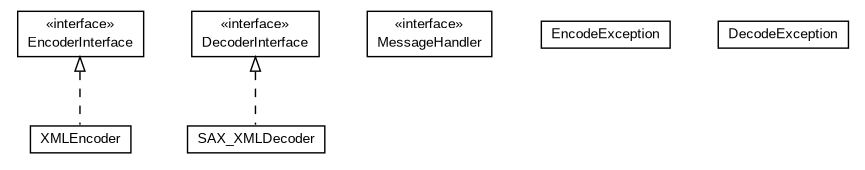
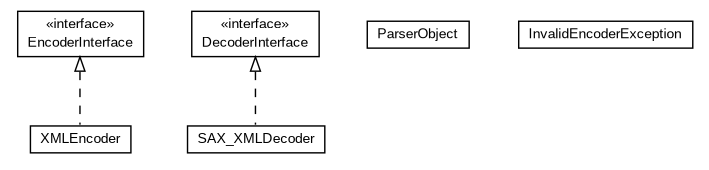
  digraph {
    nodesep=0.25
    ranksep=0.5
    node [fontcolor=black fontname=arial fontsize=10.0 shape=plaintext]
    edge [arrowtail=empty dir=back fontname=arial fontsize=10 headport=p labelfontname=arial labelfontsize=10 style=dashed tailport=p]
    n1 [label=<<table title="context.arch.comm.language.XMLEncoder" border="0" cellborder="1" cellspacing="0" cellpadding="2" port="p" href="./XMLEncoder.html"> 		<tr><td><table border="0" cellspacing="0" cellpadding="1"> <tr><td align="center" balign="center"> XMLEncoder </td></tr> 		</table></td></tr> 		</table>>]
    n2 [label=<<table title="context.arch.comm.language.SAX_XMLDecoder" border="0" cellborder="1" cellspacing="0" cellpadding="2" port="p" href="./SAX_XMLDecoder.html"> 		<tr><td><table border="0" cellspacing="0" cellpadding="1"> <tr><td align="center" balign="center"> SAX_XMLDecoder </td></tr> 		</table></td></tr> 		</table>>]
-   n4 [label=<<table title="context.arch.comm.language.MessageHandler" border="0" cellborder="1" cellspacing="0" cellpadding="2" port="p" href="./MessageHandler.html"> 		<tr><td><table border="0" cellspacing="0" cellpadding="1"> <tr><td align="center" balign="center"> &#171;interface&#187; </td></tr> <tr><td align="center" balign="center"> MessageHandler </td></tr> 		</table></td></tr> 		</table>>]
+   n3 [label=<<table title="context.arch.comm.language.ParserObject" border="0" cellborder="1" cellspacing="0" cellpadding="2" port="p" href="./ParserObject.html"> 		<tr><td><table border="0" cellspacing="0" cellpadding="1"> <tr><td align="center" balign="center"> ParserObject </td></tr> 		</table></td></tr> 		</table>>]
+   n5 [label=<<table title="context.arch.comm.language.InvalidEncoderException" border="0" cellborder="1" cellspacing="0" cellpadding="2" port="p" href="./InvalidEncoderException.html"> 		<tr><td><table border="0" cellspacing="0" cellpadding="1"> <tr><td align="center" balign="center"> InvalidEncoderException </td></tr> 		</table></td></tr> 		</table>>]
    n6 [label=<<table title="context.arch.comm.language.EncoderInterface" border="0" cellborder="1" cellspacing="0" cellpadding="2" port="p" href="./EncoderInterface.html"> 		<tr><td><table border="0" cellspacing="0" cellpadding="1"> <tr><td align="center" balign="center"> &#171;interface&#187; </td></tr> <tr><td align="center" balign="center"> EncoderInterface </td></tr> 		</table></td></tr> 		</table>>]
-   n7 [label=<<table title="context.arch.comm.language.EncodeException" border="0" cellborder="1" cellspacing="0" cellpadding="2" port="p" href="./EncodeException.html"> 		<tr><td><table border="0" cellspacing="0" cellpadding="1"> <tr><td align="center" balign="center"> EncodeException </td></tr> 		</table></td></tr> 		</table>>]
    n8 [label=<<table title="context.arch.comm.language.DecoderInterface" border="0" cellborder="1" cellspacing="0" cellpadding="2" port="p" href="./DecoderInterface.html"> 		<tr><td><table border="0" cellspacing="0" cellpadding="1"> <tr><td align="center" balign="center"> &#171;interface&#187; </td></tr> <tr><td align="center" balign="center"> DecoderInterface </td></tr> 		</table></td></tr> 		</table>>]
-   n9 [label=<<table title="context.arch.comm.language.DecodeException" border="0" cellborder="1" cellspacing="0" cellpadding="2" port="p" href="./DecodeException.html"> 		<tr><td><table border="0" cellspacing="0" cellpadding="1"> <tr><td align="center" balign="center"> DecodeException </td></tr> 		</table></td></tr> 		</table>>]
    n6 -> n1
    n8 -> n2
  }
